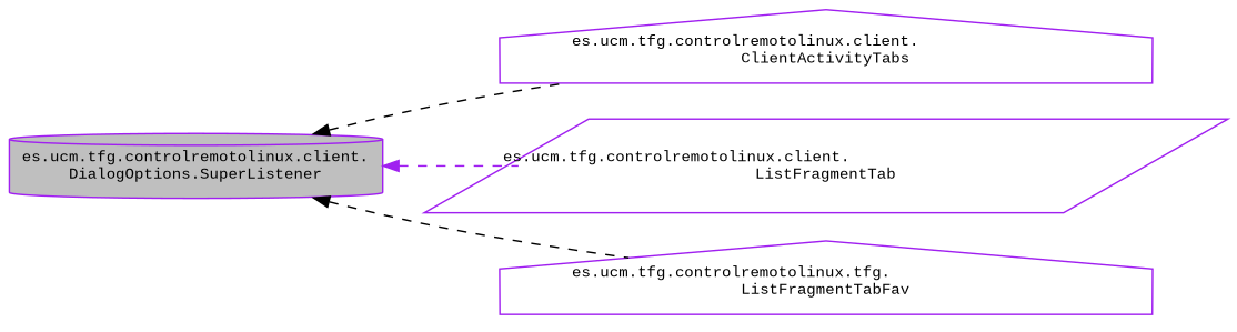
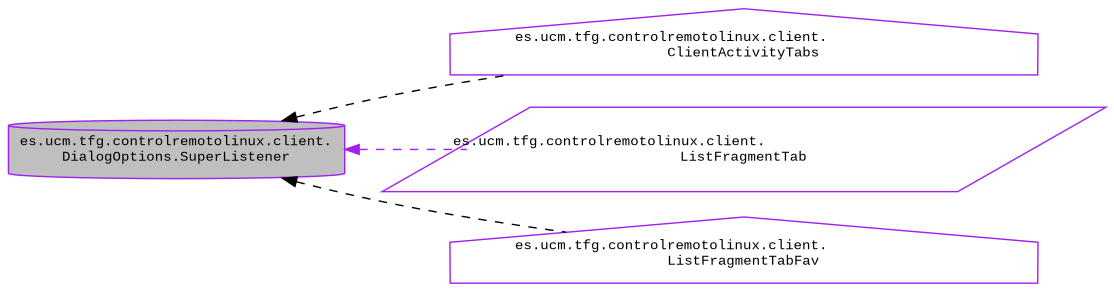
  digraph {
    rankdir=LR
    fontname="Liberation Mono"
    node [color=purple fillcolor=white fontname="Liberation Mono" fontsize=10 shape=house style=filled]
    edge [color=black dir=back fontname="Liberation Mono" fontsize=10 labelfontname=Helvetica labelfontsize=10 style=dashed]
    n1 [fillcolor=grey75 fontcolor=black height=0.2 label="es.ucm.tfg.controlremotolinux.client.\lDialogOptions.SuperListener" shape=cylinder width=0.4]
    n2 [height=0.2 label="es.ucm.tfg.controlremotolinux.client.\lClientActivityTabs" width=0.4]
    n3 [height=0.2 label="es.ucm.tfg.controlremotolinux.client.\lListFragmentTab" shape=parallelogram width=0.4]
-   n4 [height=0.2 label="es.ucm.tfg.controlremotolinux.tfg.\lListFragmentTabFav" width=0.4]
+   n4 [height=0.2 label="es.ucm.tfg.controlremotolinux.client.\lListFragmentTabFav" width=0.4]
    n1 -> n2
    n1 -> n3 [color=purple]
    n1 -> n4
  }
